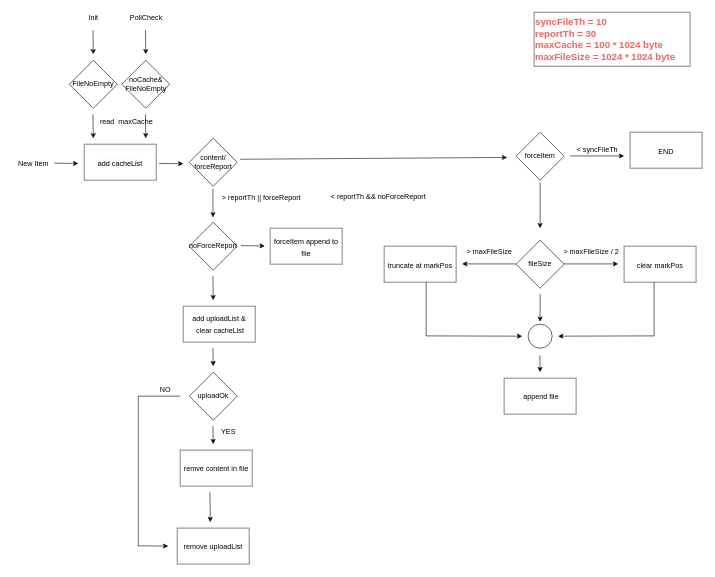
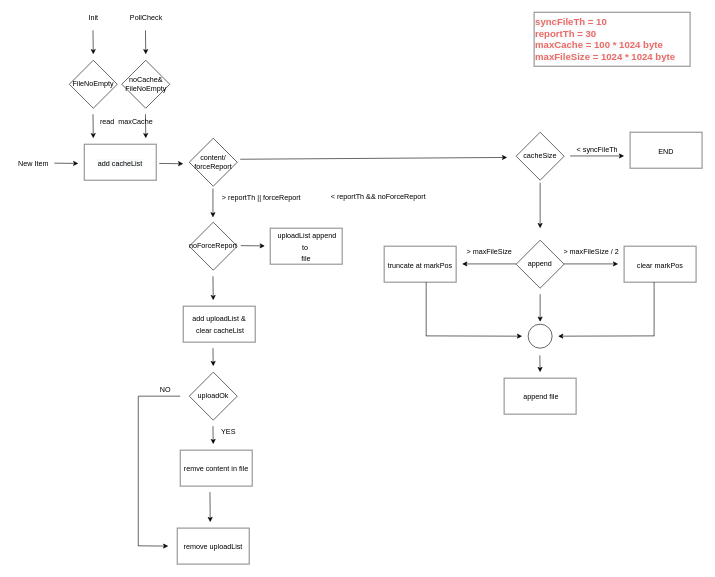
  <mxCell id="0" />
  <mxCell id="1" parent="0" />
  <mxCell id="2" value="New Item" style="text;html=1;align=center;verticalAlign=middle;resizable=0;points=[];autosize=1;strokeColor=none;fillColor=none;" parent="1" vertex="1"><mxGeometry y="262" width="70" height="20" as="geometry" x="20" /></mxCell>
  <mxCell id="3" value="content/&lt;br&gt;forceReport" style="rhombus;whiteSpace=wrap;html=1;" parent="1" vertex="1"><mxGeometry x="315" y="230" width="80" height="80" as="geometry" /></mxCell>
  <mxCell id="4" value="&amp;gt; reportTh || forceReport" style="text;html=1;align=center;verticalAlign=middle;resizable=0;points=[];autosize=1;strokeColor=none;fillColor=none;" parent="1" vertex="1"><mxGeometry x="360" y="320" width="150" height="20" as="geometry" /></mxCell>
  <mxCell id="5" value="&amp;lt; reportTh &amp;amp;&amp;amp; noForceReport" style="text;html=1;align=center;verticalAlign=middle;resizable=0;points=[];autosize=1;strokeColor=none;fillColor=none;" parent="1" vertex="1"><mxGeometry x="545" y="317" width="170" height="20" as="geometry" /></mxCell>
- <mxCell id="6" value="forceItem" style="rhombus;whiteSpace=wrap;html=1;" parent="1" vertex="1"><mxGeometry x="860" y="220" width="80" height="80" as="geometry" /></mxCell>
+ <mxCell id="6" value="cacheSize" style="rhombus;whiteSpace=wrap;html=1;" parent="1" vertex="1"><mxGeometry x="860" y="220" width="80" height="80" as="geometry" /></mxCell>
  <mxCell id="7" value="" style="endArrow=classic;html=1;rounded=0;" parent="1" edge="1"><mxGeometry width="50" height="50" relative="1" as="geometry"><mxPoint x="900" y="304" as="sourcePoint" /><mxPoint x="900" y="380" as="targetPoint" /></mxGeometry></mxCell>
  <mxCell id="8" value="" style="endArrow=classic;html=1;rounded=0;" parent="1" edge="1"><mxGeometry width="50" height="50" relative="1" as="geometry"><mxPoint x="950" y="259.5" as="sourcePoint" /><mxPoint x="1040" y="259.5" as="targetPoint" /></mxGeometry></mxCell>
  <mxCell id="9" value="&amp;lt; syncFileTh" style="text;html=1;align=center;verticalAlign=middle;resizable=0;points=[];autosize=1;strokeColor=none;fillColor=none;" parent="1" vertex="1"><mxGeometry x="955" y="240" width="80" height="20" as="geometry" /></mxCell>
- <mxCell id="10" value="fileSize" style="rhombus;whiteSpace=wrap;html=1;" parent="1" vertex="1"><mxGeometry x="860" y="400" width="80" height="80" as="geometry" /></mxCell>
+ <mxCell id="10" value="append" style="rhombus;whiteSpace=wrap;html=1;" parent="1" vertex="1"><mxGeometry x="860" y="400" width="80" height="80" as="geometry" /></mxCell>
  <mxCell id="11" value="" style="endArrow=classic;html=1;rounded=0;" parent="1" edge="1"><mxGeometry width="50" height="50" relative="1" as="geometry"><mxPoint x="860" y="439.5" as="sourcePoint" /><mxPoint x="770" y="439.5" as="targetPoint" /></mxGeometry></mxCell>
  <mxCell id="12" value="" style="endArrow=classic;html=1;rounded=0;" parent="1" edge="1"><mxGeometry width="50" height="50" relative="1" as="geometry"><mxPoint x="940" y="439.5" as="sourcePoint" /><mxPoint x="1030" y="439.5" as="targetPoint" /></mxGeometry></mxCell>
  <mxCell id="13" value="&amp;gt; maxFileSize" style="text;html=1;align=center;verticalAlign=middle;resizable=0;points=[];autosize=1;strokeColor=none;fillColor=none;" parent="1" vertex="1"><mxGeometry x="770" y="410" width="90" height="20" as="geometry" /></mxCell>
  <mxCell id="14" value="&amp;gt; maxFileSize / 2" style="text;html=1;align=center;verticalAlign=middle;resizable=0;points=[];autosize=1;strokeColor=none;fillColor=none;" parent="1" vertex="1"><mxGeometry x="930" y="410" width="110" height="20" as="geometry" /></mxCell>
  <mxCell id="15" value="" style="endArrow=classic;html=1;rounded=0;" parent="1" edge="1"><mxGeometry width="50" height="50" relative="1" as="geometry"><mxPoint x="90" y="271.5" as="sourcePoint" /><mxPoint x="130" y="272" as="targetPoint" /></mxGeometry></mxCell>
  <mxCell id="16" value="" style="endArrow=classic;html=1;rounded=0;" parent="1" edge="1"><mxGeometry width="50" height="50" relative="1" as="geometry"><mxPoint x="265" y="272" as="sourcePoint" /><mxPoint x="305" y="272.5" as="targetPoint" /></mxGeometry></mxCell>
  <mxCell id="17" value="Init" style="text;html=1;align=center;verticalAlign=middle;resizable=0;points=[];autosize=1;strokeColor=none;fillColor=none;" parent="1" vertex="1"><mxGeometry x="140" width="30" height="20" as="geometry" y="20" /></mxCell>
  <mxCell id="18" value="FileNoEmpty" style="rhombus;whiteSpace=wrap;html=1;" parent="1" vertex="1"><mxGeometry x="115" y="100" width="80" height="80" as="geometry" /></mxCell>
  <mxCell id="19" value="" style="endArrow=classic;html=1;rounded=0;" parent="1" edge="1"><mxGeometry width="50" height="50" relative="1" as="geometry"><mxPoint x="154.5" y="50" as="sourcePoint" /><mxPoint x="155" y="90" as="targetPoint" /></mxGeometry></mxCell>
  <mxCell id="20" value="read&amp;nbsp; maxCache" style="text;html=1;align=center;verticalAlign=middle;resizable=0;points=[];autosize=1;strokeColor=none;fillColor=none;flipV=1;" parent="1" vertex="1"><mxGeometry x="160" y="192" width="100" height="20" as="geometry" /></mxCell>
  <mxCell id="21" value="&lt;span style=&quot;font-family: Helvetica; font-style: normal; font-variant-ligatures: normal; font-variant-caps: normal; letter-spacing: normal; orphans: 2; text-align: center; text-indent: 0px; text-transform: none; widows: 2; word-spacing: 0px; -webkit-text-stroke-width: 0px; background-color: rgb(248, 249, 250); text-decoration-thickness: initial; text-decoration-style: initial; text-decoration-color: initial; float: none; display: inline !important;&quot;&gt;&lt;b&gt;&lt;font style=&quot;font-size: 16px;&quot; color=&quot;#ea6b66&quot;&gt;syncFileTh = 10&lt;br&gt;&lt;/font&gt;&lt;font color=&quot;#ea6b66&quot; style=&quot;font-size: 16px;&quot;&gt;reportTh = 30&lt;/font&gt;&lt;font style=&quot;font-size: 16px;&quot; color=&quot;#ea6b66&quot;&gt;&lt;br&gt;maxCache = 100 * 1024 byte&lt;br&gt;maxFileSize = 1024 * 1024 byte&lt;/font&gt;&lt;/b&gt;&lt;br&gt;&lt;/span&gt;" style="text;whiteSpace=wrap;html=1;strokeColor=#999999;strokeWidth=2;" parent="1" vertex="1"><mxGeometry x="890" width="260" height="90" as="geometry" y="20" /></mxCell>
  <mxCell id="22" value="&lt;span style=&quot;color: rgb(0, 0, 0); font-size: 12px;&quot;&gt;&amp;nbsp;append file&lt;/span&gt;" style="rounded=0;whiteSpace=wrap;html=1;fontSize=16;fontColor=#EA6B66;strokeColor=#999999;strokeWidth=2;" parent="1" vertex="1"><mxGeometry x="840" y="630" width="120" height="60" as="geometry" /></mxCell>
  <mxCell id="23" value="&lt;span style=&quot;color: rgb(0, 0, 0); font-family: Helvetica; font-size: 12px; font-style: normal; font-variant-ligatures: normal; font-variant-caps: normal; font-weight: 400; letter-spacing: normal; orphans: 2; text-align: center; text-indent: 0px; text-transform: none; widows: 2; word-spacing: 0px; -webkit-text-stroke-width: 0px; background-color: rgb(248, 249, 250); text-decoration-thickness: initial; text-decoration-style: initial; text-decoration-color: initial; float: none; display: inline !important;&quot;&gt;add cacheList&lt;/span&gt;" style="rounded=0;whiteSpace=wrap;html=1;fontSize=16;fontColor=#EA6B66;strokeColor=#999999;strokeWidth=2;" parent="1" vertex="1"><mxGeometry x="140" y="240" width="120" height="60" as="geometry" /></mxCell>
  <mxCell id="24" value="&lt;span style=&quot;color: rgb(0, 0, 0); font-size: 12px;&quot;&gt;clear markPos&lt;/span&gt;" style="rounded=0;whiteSpace=wrap;html=1;fontSize=16;fontColor=#EA6B66;strokeColor=#999999;strokeWidth=2;" parent="1" vertex="1"><mxGeometry x="1040" y="410" width="120" height="60" as="geometry" /></mxCell>
  <mxCell id="25" value="&lt;span style=&quot;color: rgb(0, 0, 0); font-size: 12px;&quot;&gt;truncate at markPos&lt;/span&gt;" style="rounded=0;whiteSpace=wrap;html=1;fontSize=16;fontColor=#EA6B66;strokeColor=#999999;strokeWidth=2;" parent="1" vertex="1"><mxGeometry x="640" y="410" width="120" height="60" as="geometry" /></mxCell>
  <mxCell id="26" value="&lt;font color=&quot;#000000&quot;&gt;&lt;span style=&quot;font-size: 12px&quot;&gt;add uploadList &amp;amp;&lt;br&gt;&amp;nbsp;clear cacheList&lt;br&gt;&lt;/span&gt;&lt;/font&gt;" style="rounded=0;whiteSpace=wrap;html=1;fontSize=16;fontColor=#EA6B66;strokeColor=#999999;strokeWidth=2;" parent="1" vertex="1"><mxGeometry x="305" y="510" width="120" height="60" as="geometry" /></mxCell>
  <mxCell id="27" value="noForceReport" style="rhombus;whiteSpace=wrap;html=1;" parent="1" vertex="1"><mxGeometry x="315" y="370" width="80" height="80" as="geometry" /></mxCell>
  <mxCell id="28" value="" style="endArrow=classic;html=1;rounded=0;" parent="1" edge="1"><mxGeometry width="50" height="50" relative="1" as="geometry"><mxPoint x="401" y="409" as="sourcePoint" /><mxPoint x="441" y="409.5" as="targetPoint" /></mxGeometry></mxCell>
- <mxCell id="29" value="&lt;span style=&quot;color: rgb(0, 0, 0); font-size: 12px;&quot;&gt;&amp;nbsp;forceItem&lt;/span&gt;&lt;span style=&quot;color: rgb(0, 0, 0); font-size: 12px;&quot;&gt;&amp;nbsp;append to&amp;nbsp;&lt;/span&gt;&lt;span style=&quot;color: rgb(0, 0, 0); font-size: 12px;&quot;&gt;&lt;br&gt;file&lt;/span&gt;" style="rounded=0;whiteSpace=wrap;html=1;fontSize=16;fontColor=#EA6B66;strokeColor=#999999;strokeWidth=2;" parent="1" vertex="1"><mxGeometry x="450" y="380" width="120" height="60" as="geometry" /></mxCell>
+ <mxCell id="29" value="&lt;span style=&quot;color: rgb(0, 0, 0); font-size: 12px;&quot;&gt;&amp;nbsp;uploadList&lt;/span&gt;&lt;span style=&quot;color: rgb(0, 0, 0); font-size: 12px;&quot;&gt;&amp;nbsp;append to&amp;nbsp;&lt;/span&gt;&lt;span style=&quot;color: rgb(0, 0, 0); font-size: 12px;&quot;&gt;&lt;br&gt;file&lt;/span&gt;" style="rounded=0;whiteSpace=wrap;html=1;fontSize=16;fontColor=#EA6B66;strokeColor=#999999;strokeWidth=2;" parent="1" vertex="1"><mxGeometry x="450" y="380" width="120" height="60" as="geometry" /></mxCell>
  <mxCell id="30" value="uploadOk" style="rhombus;whiteSpace=wrap;html=1;" parent="1" vertex="1"><mxGeometry x="315" y="620" width="80" height="80" as="geometry" /></mxCell>
  <mxCell id="31" value="&lt;font color=&quot;#000000&quot;&gt;&lt;span style=&quot;font-size: 12px;&quot;&gt;remve content in file&lt;/span&gt;&lt;/font&gt;" style="rounded=0;whiteSpace=wrap;html=1;fontSize=16;fontColor=#EA6B66;strokeColor=#999999;strokeWidth=2;" parent="1" vertex="1"><mxGeometry x="300" y="750" width="120" height="60" as="geometry" /></mxCell>
  <mxCell id="32" value="&lt;span style=&quot;color: rgb(0, 0, 0); font-size: 12px;&quot;&gt;END&lt;/span&gt;" style="rounded=0;whiteSpace=wrap;html=1;fontSize=16;fontColor=#EA6B66;strokeColor=#999999;strokeWidth=2;" parent="1" vertex="1"><mxGeometry x="1050" y="220" width="120" height="60" as="geometry" /></mxCell>
  <mxCell id="33" value="&lt;font color=&quot;#000000&quot;&gt;&lt;span style=&quot;font-size: 12px&quot;&gt;remove uploadList&lt;/span&gt;&lt;/font&gt;" style="rounded=0;whiteSpace=wrap;html=1;fontSize=16;fontColor=#EA6B66;strokeColor=#999999;strokeWidth=2;" parent="1" vertex="1"><mxGeometry x="295" y="880" width="120" height="60" as="geometry" /></mxCell>
  <mxCell id="34" value="NO" style="text;html=1;align=center;verticalAlign=middle;resizable=0;points=[];autosize=1;strokeColor=none;fillColor=none;" parent="1" vertex="1"><mxGeometry x="260" y="640" width="30" height="20" as="geometry" /></mxCell>
  <mxCell id="35" value="YES" style="text;html=1;align=center;verticalAlign=middle;resizable=0;points=[];autosize=1;strokeColor=none;fillColor=none;" parent="1" vertex="1"><mxGeometry x="360" y="710" width="40" height="20" as="geometry" /></mxCell>
  <mxCell id="36" value="" style="endArrow=classic;html=1;rounded=0;" parent="1" edge="1"><mxGeometry width="50" height="50" relative="1" as="geometry"><mxPoint x="354.5" y="460" as="sourcePoint" /><mxPoint x="355" y="500" as="targetPoint" /></mxGeometry></mxCell>
  <mxCell id="37" value="" style="endArrow=classic;html=1;rounded=0;" parent="1" edge="1"><mxGeometry width="50" height="50" relative="1" as="geometry"><mxPoint x="154.5" y="190" as="sourcePoint" /><mxPoint x="155" y="230" as="targetPoint" /></mxGeometry></mxCell>
  <mxCell id="38" value="" style="endArrow=classic;html=1;rounded=0;" parent="1" edge="1"><mxGeometry width="50" height="50" relative="1" as="geometry"><mxPoint x="354.5" y="314" as="sourcePoint" /><mxPoint x="354.5" y="362" as="targetPoint" /></mxGeometry></mxCell>
  <mxCell id="39" value="" style="endArrow=classic;html=1;rounded=0;" parent="1" edge="1"><mxGeometry width="50" height="50" relative="1" as="geometry"><mxPoint x="349.5" y="820" as="sourcePoint" /><mxPoint x="350" y="870" as="targetPoint" /></mxGeometry></mxCell>
  <mxCell id="40" value="" style="endArrow=none;html=1;rounded=0;" parent="1" edge="1"><mxGeometry width="50" height="50" relative="1" as="geometry"><mxPoint x="230" y="660" as="sourcePoint" /><mxPoint x="300" y="660" as="targetPoint" /></mxGeometry></mxCell>
  <mxCell id="41" value="" style="endArrow=classic;html=1;rounded=0;" parent="1" edge="1"><mxGeometry width="50" height="50" relative="1" as="geometry"><mxPoint x="354.5" y="710" as="sourcePoint" /><mxPoint x="355" y="740" as="targetPoint" /></mxGeometry></mxCell>
  <mxCell id="42" value="" style="endArrow=classic;html=1;rounded=0;" parent="1" edge="1"><mxGeometry width="50" height="50" relative="1" as="geometry"><mxPoint x="230" y="909.5" as="sourcePoint" /><mxPoint x="280" y="910" as="targetPoint" /></mxGeometry></mxCell>
  <mxCell id="43" value="" style="endArrow=classic;html=1;rounded=0;" parent="1" edge="1"><mxGeometry width="50" height="50" relative="1" as="geometry"><mxPoint x="400" y="265" as="sourcePoint" /><mxPoint x="845" y="262" as="targetPoint" /></mxGeometry></mxCell>
  <mxCell id="44" value="" style="ellipse;whiteSpace=wrap;html=1;aspect=fixed;" parent="1" vertex="1"><mxGeometry x="880" y="540" width="40" height="40" as="geometry" /></mxCell>
  <mxCell id="45" value="" style="endArrow=classic;html=1;rounded=0;" parent="1" edge="1"><mxGeometry width="50" height="50" relative="1" as="geometry"><mxPoint x="710" y="559.5" as="sourcePoint" /><mxPoint x="870" y="560" as="targetPoint" /></mxGeometry></mxCell>
  <mxCell id="46" value="" style="endArrow=classic;html=1;rounded=0;" parent="1" edge="1"><mxGeometry width="50" height="50" relative="1" as="geometry"><mxPoint x="1090" y="559.5" as="sourcePoint" /><mxPoint x="930" y="560" as="targetPoint" /></mxGeometry></mxCell>
  <mxCell id="47" value="" style="endArrow=classic;html=1;rounded=0;" parent="1" edge="1"><mxGeometry width="50" height="50" relative="1" as="geometry"><mxPoint x="899.5" y="592" as="sourcePoint" /><mxPoint x="900" y="620" as="targetPoint" /></mxGeometry></mxCell>
  <mxCell id="48" value="" style="endArrow=classic;html=1;rounded=0;" parent="1" edge="1"><mxGeometry width="50" height="50" relative="1" as="geometry"><mxPoint x="354.5" y="580" as="sourcePoint" /><mxPoint x="355" y="610" as="targetPoint" /></mxGeometry></mxCell>
  <mxCell id="49" value="" style="endArrow=classic;html=1;rounded=0;" parent="1" edge="1"><mxGeometry width="50" height="50" relative="1" as="geometry"><mxPoint x="900" y="490" as="sourcePoint" /><mxPoint x="900" y="536" as="targetPoint" /></mxGeometry></mxCell>
  <mxCell id="50" value="" style="endArrow=none;html=1;rounded=0;" parent="1" edge="1"><mxGeometry width="50" height="50" relative="1" as="geometry"><mxPoint x="1090" y="560" as="sourcePoint" /><mxPoint x="1090" y="470" as="targetPoint" /></mxGeometry></mxCell>
  <mxCell id="51" value="" style="endArrow=none;html=1;rounded=0;" parent="1" edge="1"><mxGeometry width="50" height="50" relative="1" as="geometry"><mxPoint x="710" y="560" as="sourcePoint" /><mxPoint x="710" y="470" as="targetPoint" /></mxGeometry></mxCell>
  <mxCell id="52" value="" style="endArrow=none;html=1;rounded=0;" edge="1" parent="1"><mxGeometry width="50" height="50" relative="1" as="geometry"><mxPoint x="230" y="910" as="sourcePoint" /><mxPoint x="230" y="660" as="targetPoint" /></mxGeometry></mxCell>
  <mxCell id="53" value="noCache&amp;amp;&lt;br&gt;FileNoEmpty" style="rhombus;whiteSpace=wrap;html=1;" vertex="1" parent="1"><mxGeometry x="202.5" y="100" width="80" height="80" as="geometry" /></mxCell>
  <mxCell id="54" value="" style="endArrow=classic;html=1;rounded=0;" edge="1" parent="1"><mxGeometry width="50" height="50" relative="1" as="geometry"><mxPoint x="242" y="50" as="sourcePoint" /><mxPoint x="242.5" y="90" as="targetPoint" /></mxGeometry></mxCell>
  <mxCell id="55" value="" style="endArrow=classic;html=1;rounded=0;" edge="1" parent="1"><mxGeometry width="50" height="50" relative="1" as="geometry"><mxPoint x="242" y="190" as="sourcePoint" /><mxPoint x="242.5" y="230" as="targetPoint" /></mxGeometry></mxCell>
  <mxCell id="56" value="PollCheck" style="text;html=1;align=center;verticalAlign=middle;resizable=0;points=[];autosize=1;strokeColor=none;fillColor=none;" vertex="1" parent="1"><mxGeometry x="207.5" width="70" height="20" as="geometry" y="20" /></mxCell>
